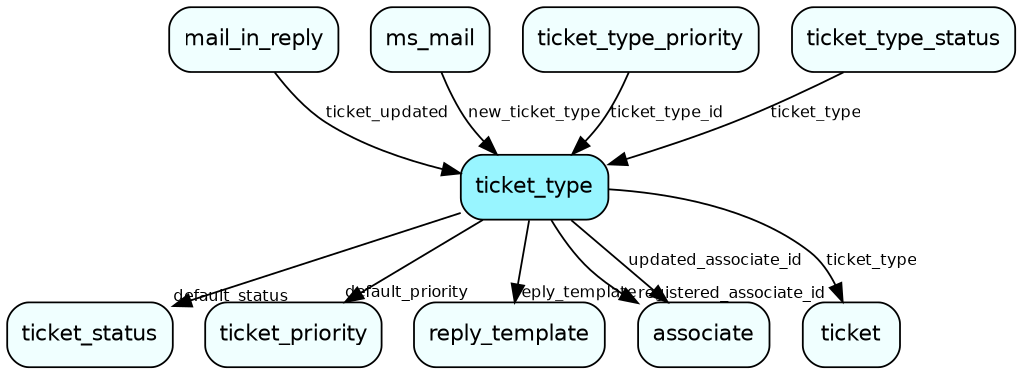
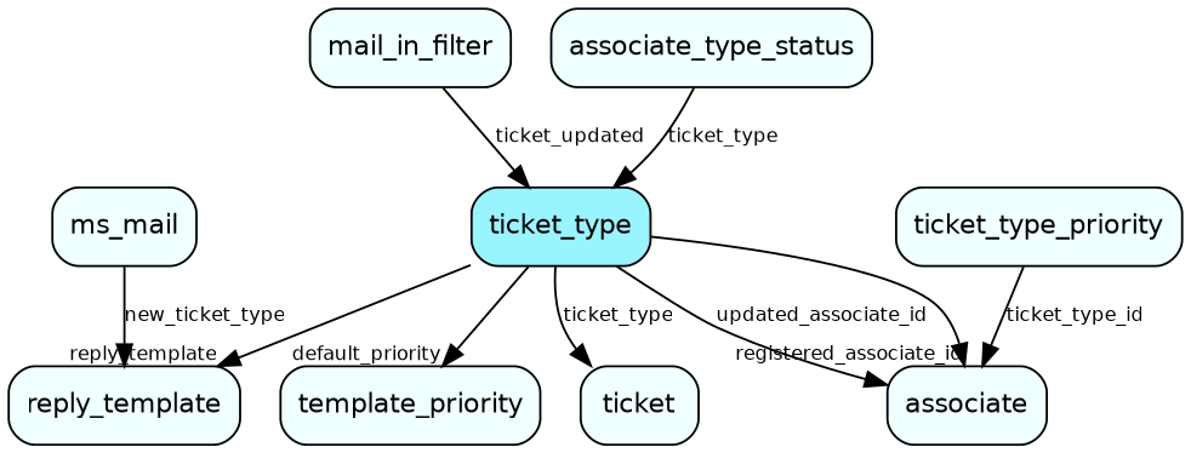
  digraph {
    node [fillcolor=azure1 fontname=Helvetica fontsize=12 shape=box style="rounded, filled"]
    edge [fontname=Helvetica fontsize=9]
    ticket_type [fillcolor=cadetblue1]
-   ticket_status
-   ticket_priority
+   ticket_priority [label=template_priority]
    reply_template
    associate
    ticket
-   mail_in_filter [label=mail_in_reply]
+   mail_in_filter
    n8 [label=ms_mail]
    ticket_type_priority
-   ticket_type_status
-   ticket_type -> ticket_status [headlabel=default_status]
+   ticket_type_status [label=associate_type_status]
    ticket_type -> ticket_priority [headlabel=default_priority]
    ticket_type -> reply_template [headlabel=reply_template]
    ticket_type -> associate [headlabel=registered_associate_id]
    ticket_type -> associate [label=updated_associate_id]
    ticket_type -> ticket [label=ticket_type]
    mail_in_filter -> ticket_type [label=ticket_updated]
-   n8 -> ticket_type [label=new_ticket_type]
-   ticket_type_priority -> ticket_type [label=ticket_type_id]
+   n8 -> reply_template [label=new_ticket_type]
+   ticket_type_priority -> associate [label=ticket_type_id]
    ticket_type_status -> ticket_type [label=ticket_type]
  }
